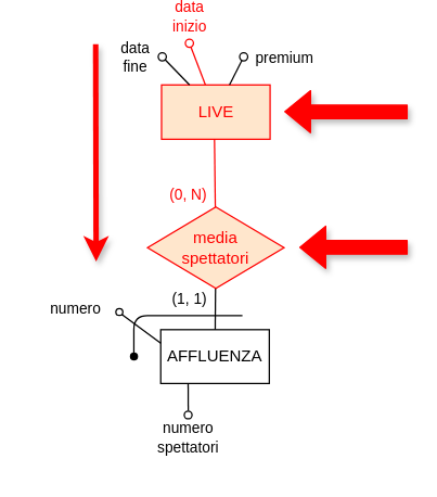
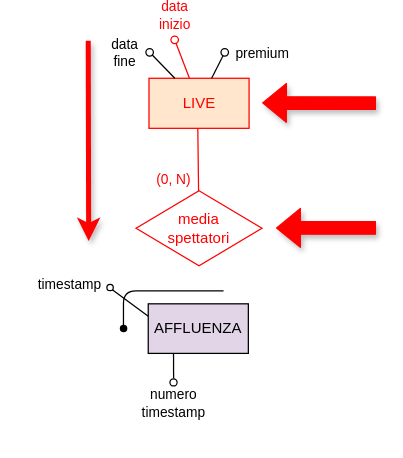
  <mxCell id="0" />
  <mxCell id="1" parent="0" />
  <mxCell id="2" value="" style="shape=flexArrow;endArrow=classic;html=1;shadow=1;strokeColor=#FF0000;fontColor=#FF0000;fillColor=#FF0000;" parent="1" edge="1"><mxGeometry width="50" height="50" relative="1" as="geometry"><mxPoint x="300" y="170.62" as="sourcePoint" /><mxPoint x="220" y="170.62" as="targetPoint" /></mxGeometry></mxCell>
  <mxCell id="3" value="" style="endArrow=oval;html=1;fillStyle=auto;strokeWidth=1;startSize=6;endSize=6;fillColor=#000000;startArrow=none;startFill=0;endFill=0;strokeColor=#FF0000;" parent="1" source="5" edge="1"><mxGeometry width="50" height="50" relative="1" as="geometry"><mxPoint x="133.13" y="-273.033" as="sourcePoint" /><mxPoint x="139.07" y="20.31" as="targetPoint" /></mxGeometry></mxCell>
  <mxCell id="4" value="&lt;font color=&quot;#ff0000&quot;&gt;data&lt;br&gt;inizio&lt;/font&gt;" style="edgeLabel;html=1;align=center;verticalAlign=middle;resizable=0;points=[];" parent="3" vertex="1" connectable="0"><mxGeometry x="0.479" y="1" relative="1" as="geometry"><mxPoint x="-3" y="-28" as="offset" /></mxGeometry></mxCell>
  <mxCell id="5" value="&lt;font color=&quot;#ff0000&quot;&gt;LIVE&lt;/font&gt;" style="whiteSpace=wrap;html=1;strokeColor=#FF0000;fillColor=#ffe6cc;" parent="1" vertex="1"><mxGeometry x="118.53" y="51.05" width="80" height="40" as="geometry" /></mxCell>
  <mxCell id="6" style="edgeStyle=none;shape=connector;rounded=1;fillStyle=auto;html=1;labelBackgroundColor=default;strokeColor=default;strokeWidth=1;fontFamily=Helvetica;fontSize=11;fontColor=default;endArrow=none;endFill=0;startSize=6;endSize=6;fillColor=#000000;startArrow=oval;startFill=0;" parent="1" target="5" edge="1"><mxGeometry relative="1" as="geometry"><mxPoint x="179.104" y="89.94" as="targetPoint" /><mxPoint x="179.07" y="30.31" as="sourcePoint" /></mxGeometry></mxCell>
  <mxCell id="7" value="premium" style="edgeLabel;html=1;align=center;verticalAlign=middle;resizable=0;points=[];fontSize=11;fontFamily=Helvetica;fontColor=default;" parent="6" vertex="1" connectable="0"><mxGeometry x="-0.257" y="1" relative="1" as="geometry"><mxPoint x="33" y="-8" as="offset" /></mxGeometry></mxCell>
  <mxCell id="8" value="" style="endArrow=oval;html=1;fillStyle=auto;strokeWidth=1;startSize=6;endSize=6;fillColor=#000000;startArrow=none;startFill=0;endFill=0;" parent="1" source="5" edge="1"><mxGeometry width="50" height="50" relative="1" as="geometry"><mxPoint x="160.86" y="61.05" as="sourcePoint" /><mxPoint x="119.07" y="30.31" as="targetPoint" /></mxGeometry></mxCell>
  <mxCell id="9" value="data&lt;br&gt;fine" style="edgeLabel;html=1;align=center;verticalAlign=middle;resizable=0;points=[];" parent="8" vertex="1" connectable="0"><mxGeometry x="0.479" y="1" relative="1" as="geometry"><mxPoint x="-25" y="-6" as="offset" /></mxGeometry></mxCell>
  <mxCell id="10" value="&lt;font color=&quot;#ff0000&quot;&gt;(0, N)&lt;/font&gt;" style="edgeStyle=none;html=1;endArrow=none;endFill=0;exitX=0.5;exitY=1;exitDx=0;exitDy=0;strokeColor=#FF0000;" parent="1" target="13" edge="1"><mxGeometry x="0.655" y="-20" relative="1" as="geometry"><mxPoint as="offset" /><mxPoint x="157.55" y="91.05" as="sourcePoint" /></mxGeometry></mxCell>
- <mxCell id="11" value="AFFLUENZA" style="whiteSpace=wrap;html=1;strokeColor=#000000;" parent="1" vertex="1"><mxGeometry x="117.94" y="231.29" width="80" height="39.62" as="geometry" /></mxCell>
- <mxCell id="12" value="(1, 1)" style="edgeStyle=none;html=1;endArrow=none;endFill=0;strokeColor=#000000;" parent="1" source="13" target="11" edge="1"><mxGeometry x="-0.454" y="-19" relative="1" as="geometry"><mxPoint as="offset" /></mxGeometry></mxCell>
- <mxCell id="13" value="&lt;font color=&quot;#ff0000&quot;&gt;media&lt;br&gt;spettatori&lt;/font&gt;" style="rhombus;whiteSpace=wrap;html=1;strokeColor=#FF0000;fillColor=#ffe6cc;" parent="1" vertex="1"><mxGeometry x="108.22" y="140.96" width="100.61" height="60" as="geometry" /></mxCell>
+ <mxCell id="11" value="AFFLUENZA" style="whiteSpace=wrap;html=1;strokeColor=#000000;fillColor=#e1d5e7;" parent="1" vertex="1"><mxGeometry x="117.94" y="231.29" width="80" height="39.62" as="geometry" /></mxCell>
+ <mxCell id="13" value="&lt;font color=&quot;#ff0000&quot;&gt;media&lt;br&gt;spettatori&lt;/font&gt;" style="rhombus;whiteSpace=wrap;html=1;strokeColor=#FF0000;" parent="1" vertex="1"><mxGeometry x="108.22" y="140.96" width="100.61" height="60" as="geometry" /></mxCell>
  <mxCell id="14" value="" style="endArrow=none;html=1;strokeColor=#000000;fontSize=11;fontColor=#FF0000;exitX=0;exitY=0.25;exitDx=0;exitDy=0;entryX=1;entryY=1;entryDx=0;entryDy=0;" parent="1" source="11" target="15" edge="1"><mxGeometry width="50" height="50" relative="1" as="geometry"><mxPoint x="68.53" y="270.83" as="sourcePoint" /><mxPoint x="88.14" y="220.96" as="targetPoint" /></mxGeometry></mxCell>
  <mxCell id="15" value="" style="ellipse;whiteSpace=wrap;html=1;aspect=fixed;strokeColor=#000000;fontSize=11;fontColor=#FF0000;" parent="1" vertex="1"><mxGeometry x="84.87" y="215.7" width="5.13" height="5.13" as="geometry" /></mxCell>
  <mxCell id="16" value="" style="endArrow=none;html=1;strokeColor=#000000;fontSize=11;fontColor=#FF0000;exitX=0.5;exitY=-0.006;exitDx=0;exitDy=0;exitPerimeter=0;" parent="1" source="18" edge="1"><mxGeometry width="50" height="50" relative="1" as="geometry"><mxPoint x="138" y="281" as="sourcePoint" /><mxPoint x="138.14" y="270.96" as="targetPoint" /></mxGeometry></mxCell>
  <mxCell id="17" value="" style="ellipse;whiteSpace=wrap;html=1;aspect=fixed;strokeColor=#000000;fontSize=11;fontColor=#FF0000;" parent="1" vertex="1"><mxGeometry x="135.27" y="291.22" width="5.74" height="5.74" as="geometry" /></mxCell>
- <mxCell id="18" value="&lt;font color=&quot;#000000&quot; style=&quot;font-size: 11px;&quot;&gt;numero &lt;br&gt;spettatori&lt;/font&gt;" style="text;html=1;align=center;verticalAlign=middle;resizable=0;points=[];autosize=1;strokeColor=none;fillColor=none;fontSize=11;fontColor=#FF0000;" parent="1" vertex="1"><mxGeometry x="103.22" y="291.22" width="70" height="40" as="geometry" /></mxCell>
- <mxCell id="19" value="&lt;font style=&quot;font-size: 11px;&quot; color=&quot;#000000&quot;&gt;numero&lt;/font&gt;" style="text;html=1;align=center;verticalAlign=middle;resizable=0;points=[];autosize=1;strokeColor=none;fillColor=none;fontSize=10;fontColor=#FF0000;" parent="1" vertex="1"><mxGeometry x="20" y="201.29" width="70" height="30" as="geometry" /></mxCell>
+ <mxCell id="18" value="&lt;font color=&quot;#000000&quot; style=&quot;font-size: 11px;&quot;&gt;numero &lt;br&gt;timestamp&lt;/font&gt;" style="text;html=1;align=center;verticalAlign=middle;resizable=0;points=[];autosize=1;strokeColor=none;fillColor=none;fontSize=11;fontColor=#FF0000;" parent="1" vertex="1"><mxGeometry x="103.22" y="291.22" width="70" height="40" as="geometry" /></mxCell>
+ <mxCell id="19" value="&lt;font style=&quot;font-size: 11px;&quot; color=&quot;#000000&quot;&gt;timestamp&lt;/font&gt;" style="text;html=1;align=center;verticalAlign=middle;resizable=0;points=[];autosize=1;strokeColor=none;fillColor=none;fontSize=10;fontColor=#FF0000;" parent="1" vertex="1"><mxGeometry x="20" y="201.29" width="70" height="30" as="geometry" /></mxCell>
  <mxCell id="20" value="" style="endArrow=none;html=1;strokeColor=#000000;fontSize=10;fontColor=#FF0000;" parent="1" edge="1"><mxGeometry width="50" height="50" relative="1" as="geometry"><mxPoint x="98.14" y="250.96" as="sourcePoint" /><mxPoint x="178.14" y="220.96" as="targetPoint" /><Array as="points"><mxPoint x="98.14" y="220.96" /></Array></mxGeometry></mxCell>
  <mxCell id="21" value="" style="shape=waypoint;fillStyle=solid;size=6;pointerEvents=1;points=[];fillColor=none;resizable=0;rotatable=0;perimeter=centerPerimeter;snapToPoint=1;strokeColor=#000000;fontSize=10;fontColor=#FF0000;" parent="1" vertex="1"><mxGeometry x="88.22" y="241.1" width="20" height="20" as="geometry" /></mxCell>
  <mxCell id="22" value="" style="shape=flexArrow;endArrow=classic;html=1;shadow=1;strokeColor=#FF0000;fontColor=#FF0000;fillColor=#FF0000;" parent="1" edge="1"><mxGeometry width="50" height="50" relative="1" as="geometry"><mxPoint x="300" y="71" as="sourcePoint" /><mxPoint x="208.83" y="70.71" as="targetPoint" /></mxGeometry></mxCell>
  <mxCell id="23" value="" style="endArrow=classic;html=1;shadow=1;strokeColor=#FF0000;fontColor=#FF0000;fillColor=#FF0000;strokeWidth=4;" parent="1" edge="1"><mxGeometry width="50" height="50" relative="1" as="geometry"><mxPoint x="70" y="21" as="sourcePoint" /><mxPoint x="70.34" y="181" as="targetPoint" /></mxGeometry></mxCell>
